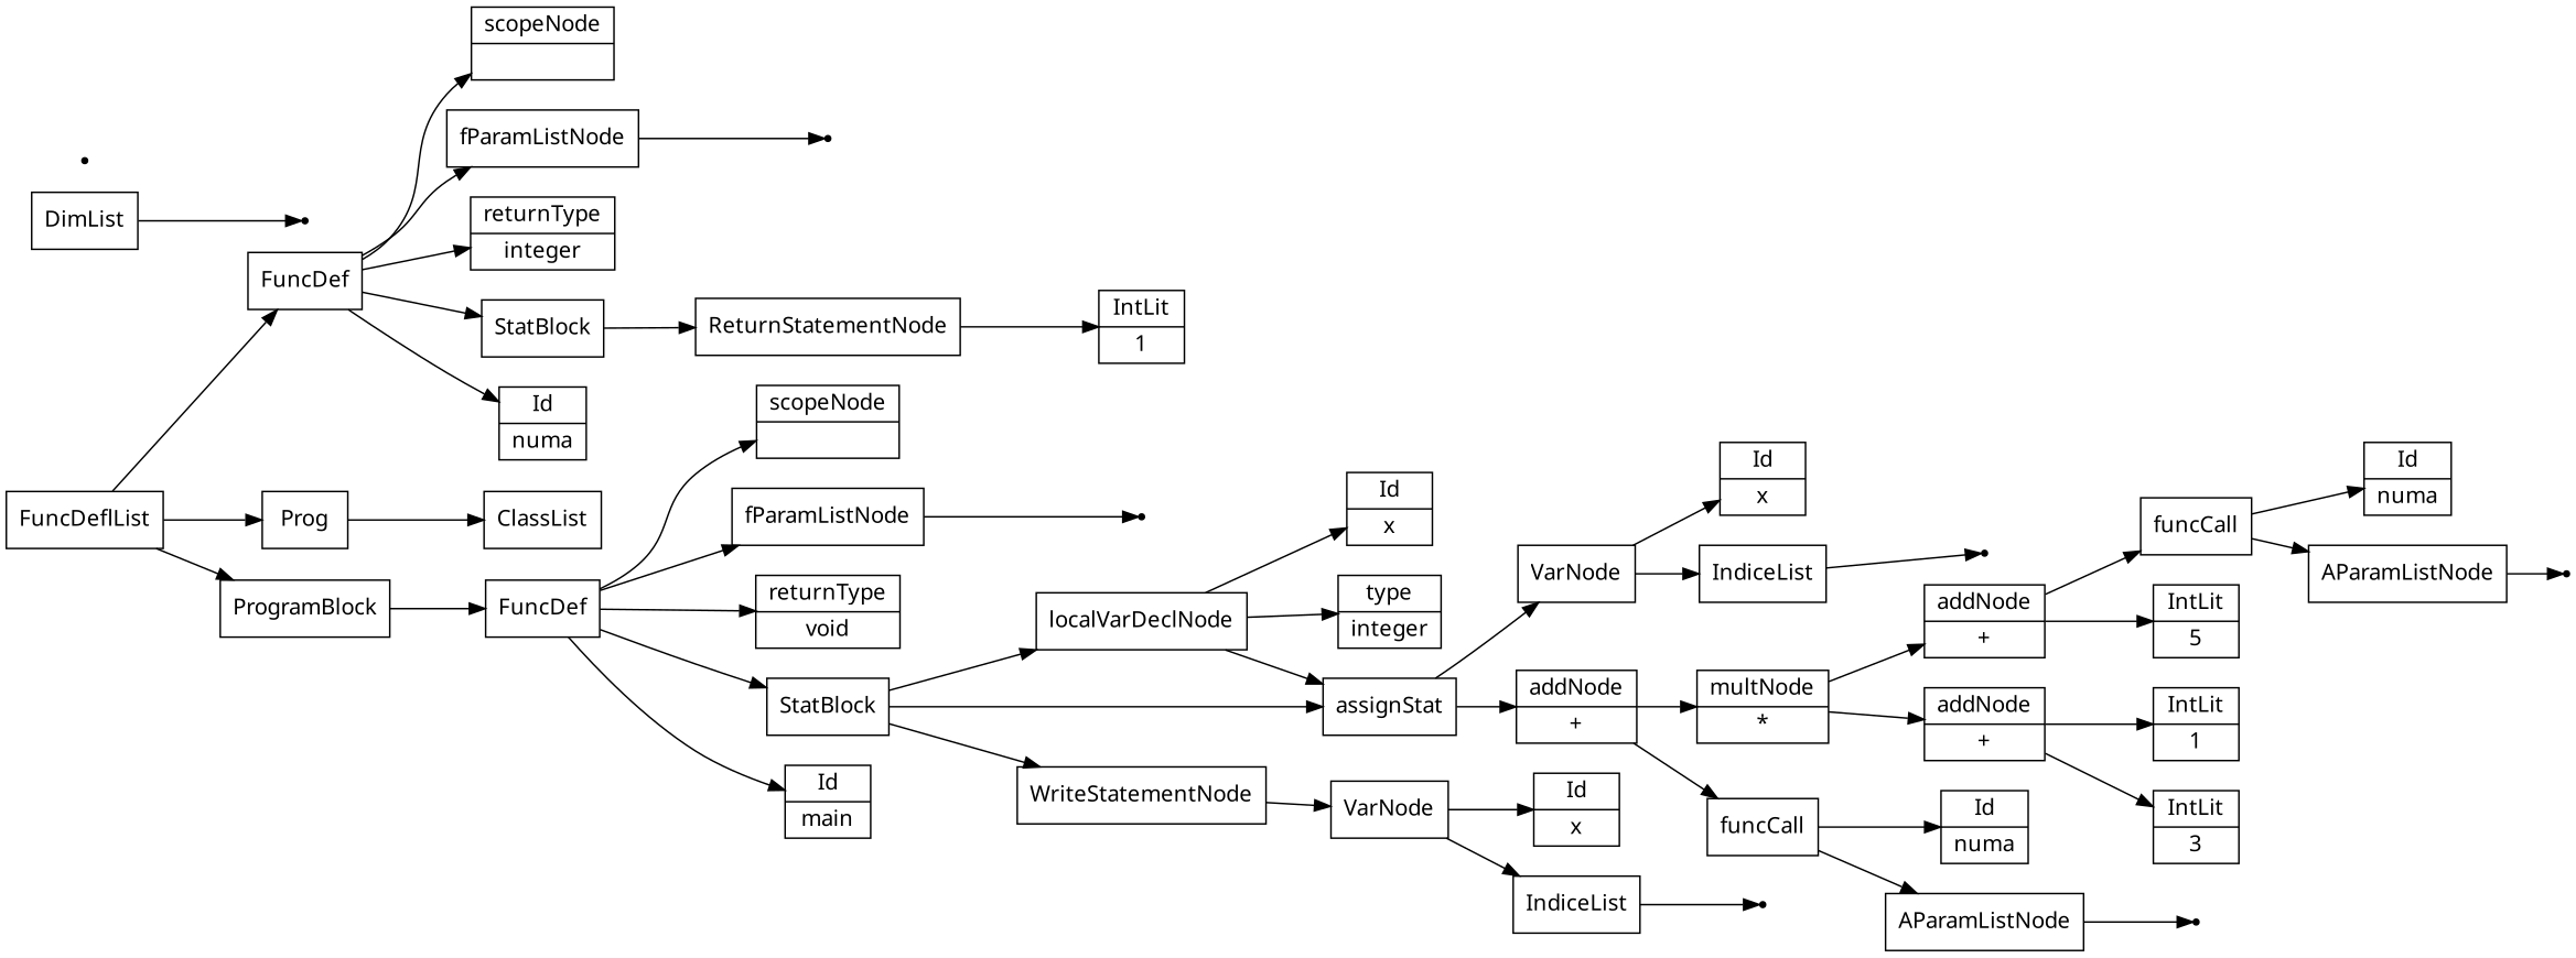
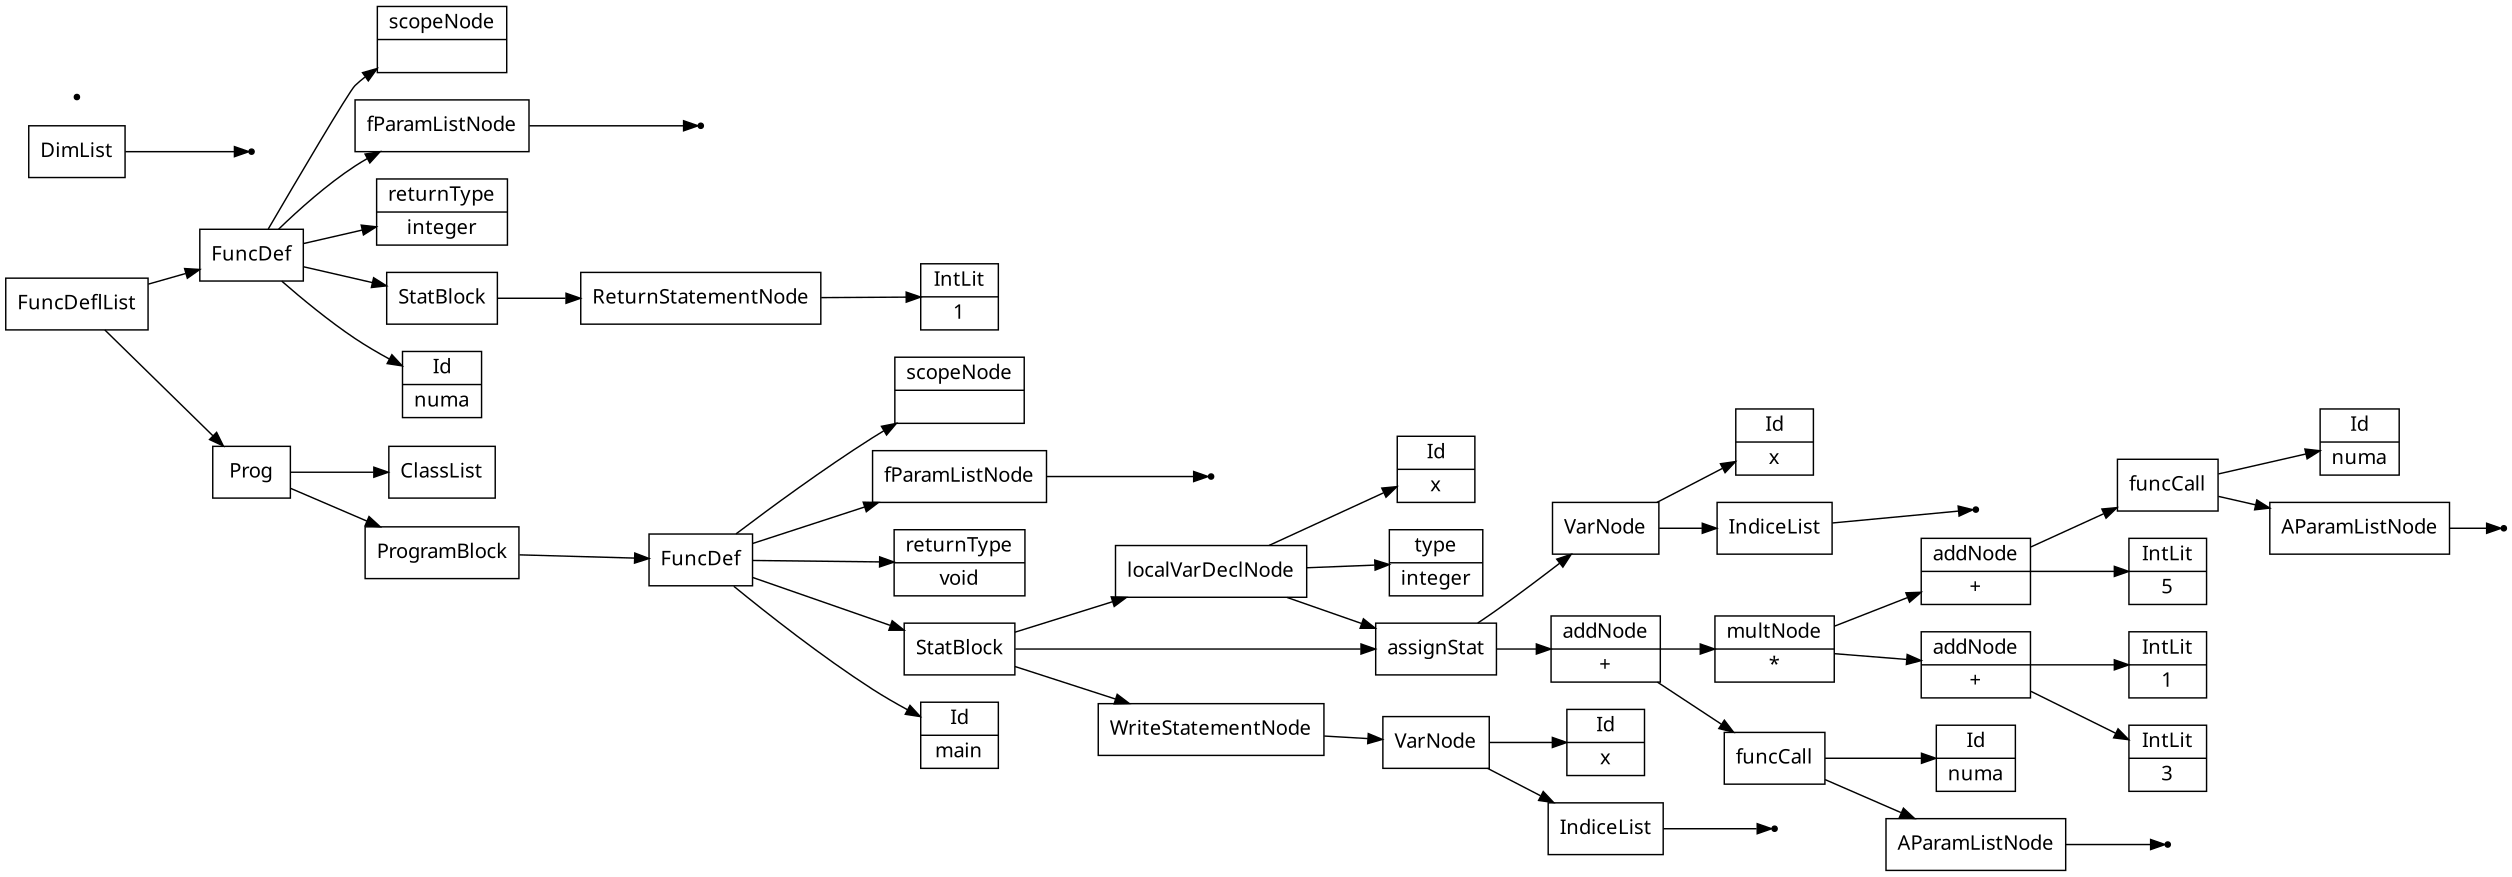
  digraph {
    ordering=out
    rankdir=LR
    splines=spline
    node [fontname=Sans shape=record]
    n1 [label="scopeNode| "]
    none3 [shape=point]
    n3 [label=fParamListNode]
    n4 [label="returnType|void"]
    n5 [label="Id|x"]
    n6 [label="type|integer"]
    none10 [shape=point]
    n8 [label=DimList]
    n9 [label=localVarDeclNode]
    n10 [label=assignStat]
    n11 [label="Id|x"]
    none15 [shape=point]
    n13 [label=IndiceList]
    n14 [label=VarNode]
    n15 [label="Id|numa"]
    none20 [shape=point]
    n17 [label=AParamListNode]
    n18 [label=funcCall]
    n19 [label="addNode|+"]
    n20 [label="IntLit|5"]
    n21 [label="multNode|*"]
    n22 [label="addNode|+"]
    n23 [label="IntLit|1"]
    n24 [label="IntLit|3"]
    n25 [label="addNode|+"]
    n26 [label=funcCall]
    n27 [label="Id|numa"]
    n28 [label=AParamListNode]
    none32 [shape=point]
    n30 [label="Id|x"]
    none38 [shape=point]
    n32 [label=IndiceList]
    n33 [label=VarNode]
    n34 [label=WriteStatementNode]
    n35 [label=StatBlock]
    n36 [label=FuncDef]
    n37 [label="Id|main"]
    n38 [label="scopeNode| "]
    none47 [shape=point]
    n40 [label=fParamListNode]
    n41 [label="returnType|integer"]
    n42 [label="IntLit|1"]
    n43 [label=ReturnStatementNode]
    n44 [label=StatBlock]
    n45 [label=FuncDef]
    n46 [label="Id|numa"]
    n47 [label=ClassList]
    n48 [label=FuncDeflList]
    n49 [label=Prog]
    n50 [label=ProgramBlock]
    none59 [shape=point]
    n3 -> none3
    n8 -> none10
    n9 -> n5
    n9 -> n6
    n9 -> n10
    n10 -> n14
    n10 -> n25
    n13 -> none15
    n14 -> n11
    n14 -> n13
    n17 -> none20
    n18 -> n15
    n18 -> n17
    n19 -> n18
    n19 -> n20
    n21 -> n19
    n21 -> n22
    n22 -> n23
    n22 -> n24
    n25 -> n21
    n25 -> n26
    n26 -> n27
    n26 -> n28
    n28 -> none32
    n32 -> none38
    n33 -> n30
    n33 -> n32
    n34 -> n33
    n35 -> n9
    n35 -> n10
    n35 -> n34
    n36 -> n1
    n36 -> n3
    n36 -> n4
    n36 -> n35
    n36 -> n37
    n40 -> none47
    n43 -> n42
    n44 -> n43
    n45 -> n38
    n45 -> n40
    n45 -> n41
    n45 -> n44
    n45 -> n46
    n48 -> n45
    n48 -> n49
    n49 -> n47
-   n48 -> n50
+   n49 -> n50
    n50 -> n36
  }
